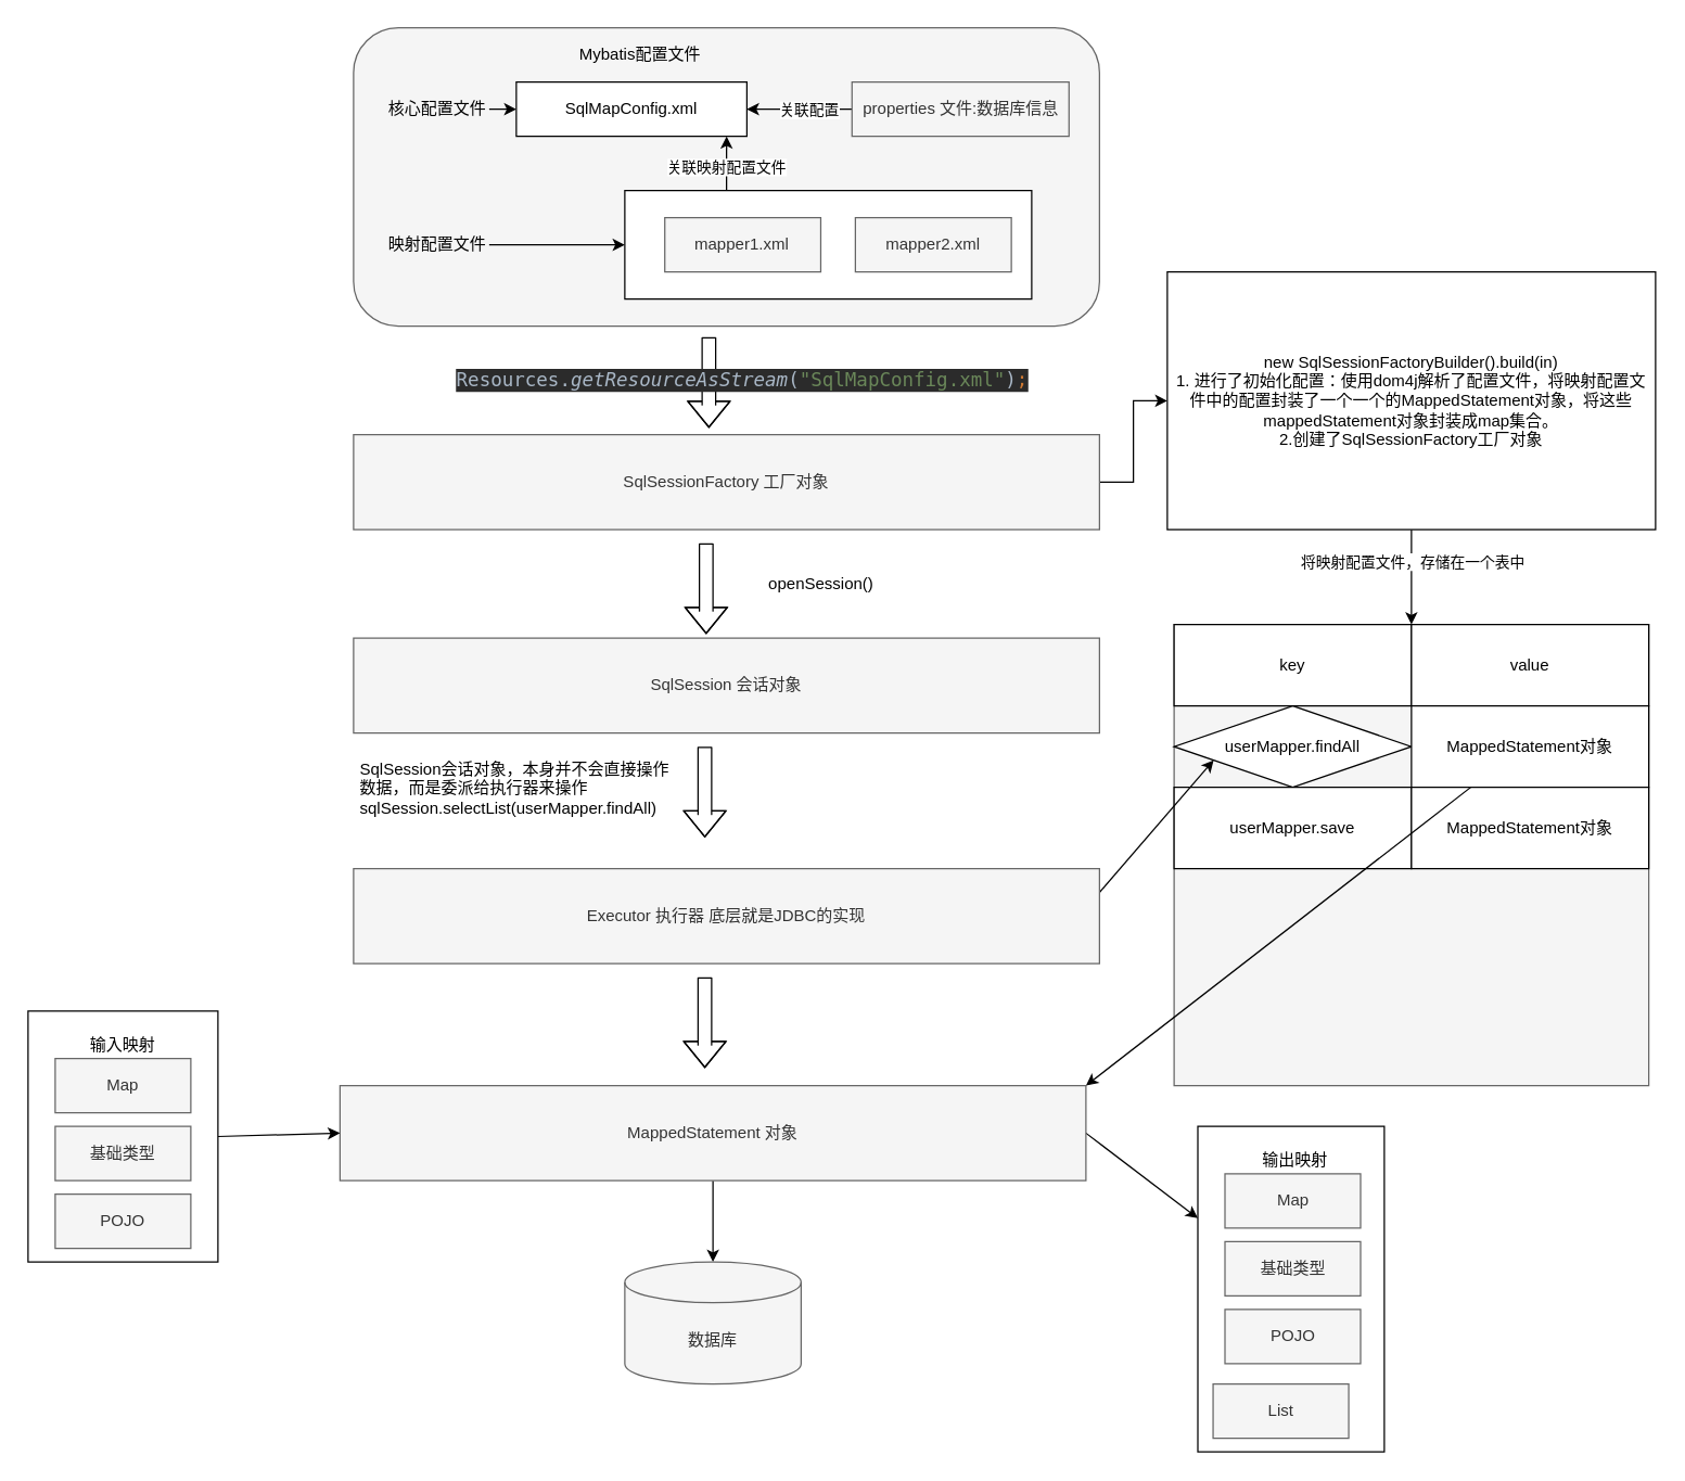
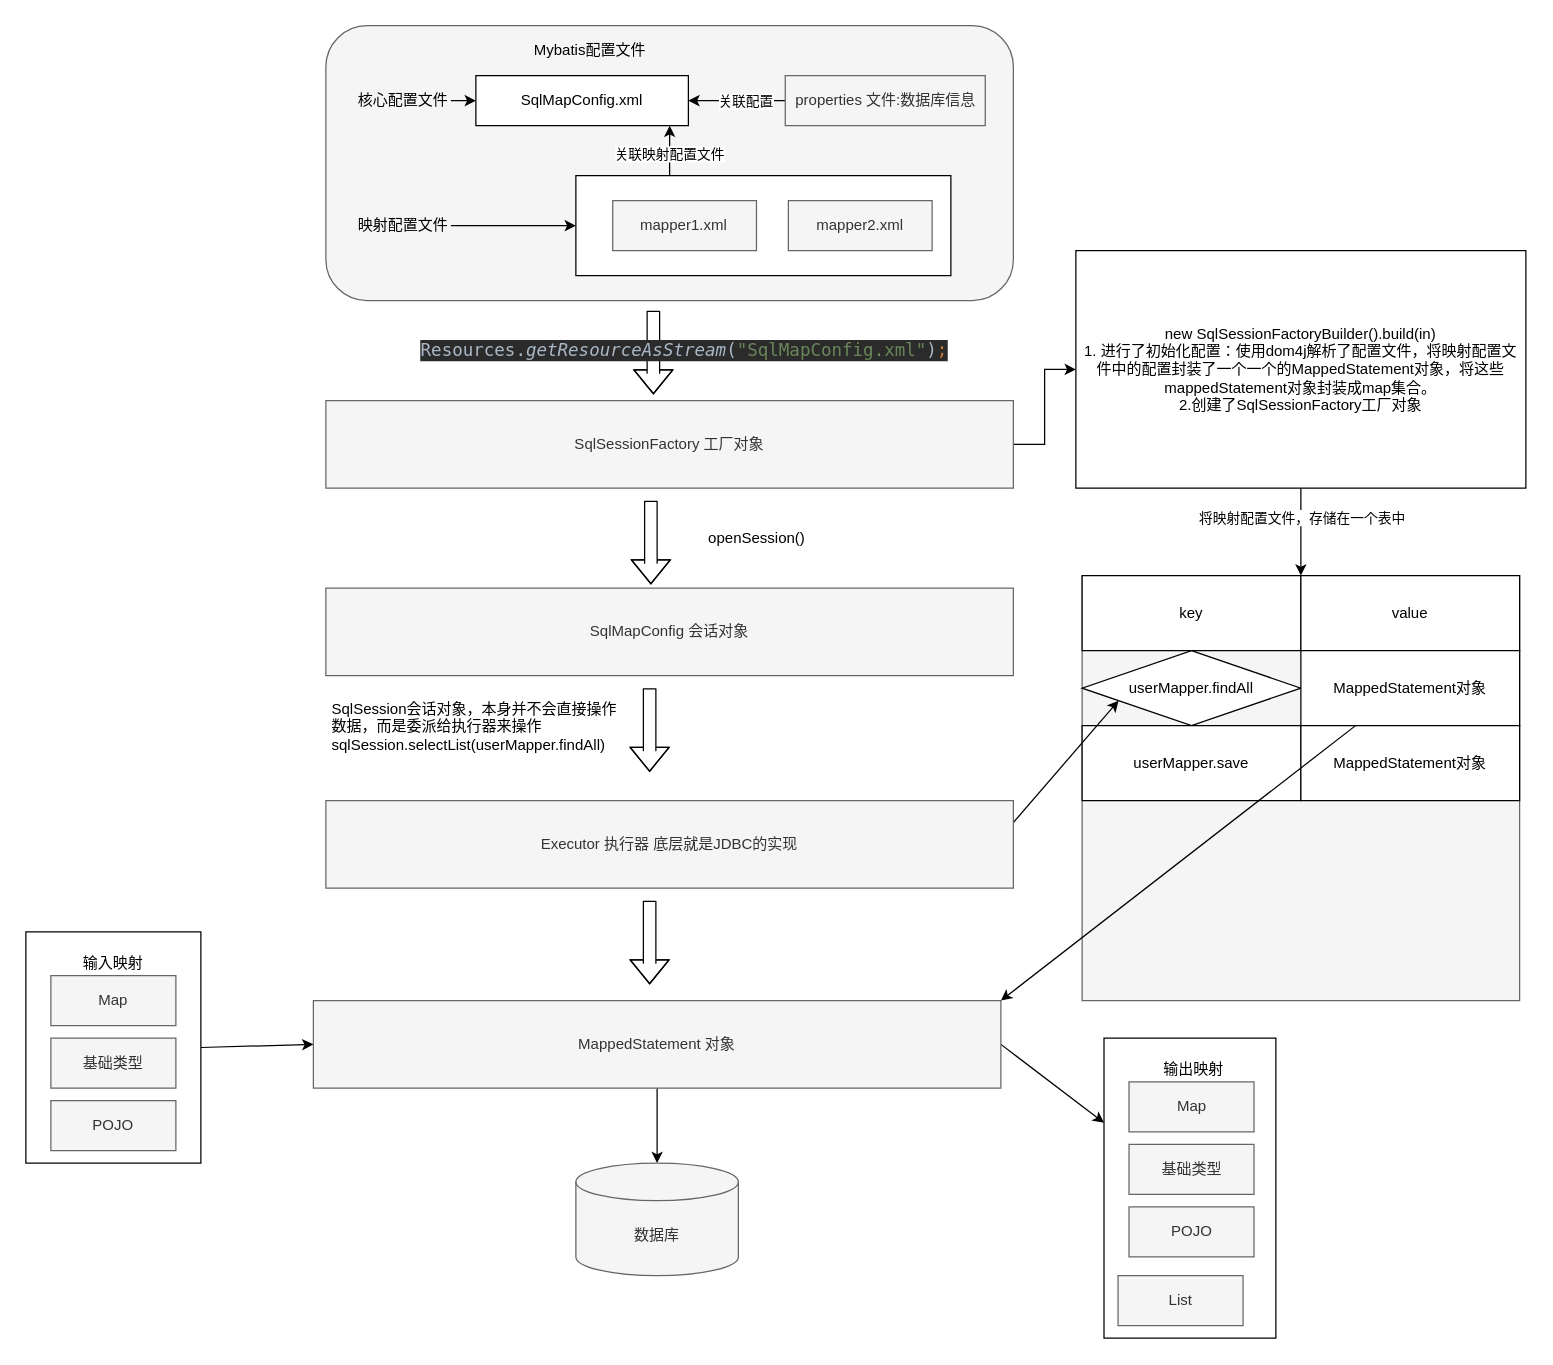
  <mxCell id="0" />
  <mxCell id="1" parent="0" />
  <mxCell id="2" value="" style="rounded=1;whiteSpace=wrap;html=1;fillColor=#f5f5f5;strokeColor=#666666;fontColor=#333333;" vertex="1" parent="1"><mxGeometry x="260" y="20" width="550" height="220" as="geometry" /></mxCell>
  <mxCell id="3" value="Mybatis配置文件" style="text;html=1;strokeColor=none;fillColor=none;align=center;verticalAlign=middle;whiteSpace=wrap;rounded=0;" vertex="1" parent="1"><mxGeometry x="424" y="30" width="95" height="20" as="geometry" /></mxCell>
  <mxCell id="4" value="SqlMapConfig.xml" style="rounded=0;whiteSpace=wrap;html=1;" vertex="1" parent="1"><mxGeometry x="380" y="60" width="170" height="40" as="geometry" /></mxCell>
  <mxCell id="5" style="edgeStyle=orthogonalEdgeStyle;rounded=0;orthogonalLoop=1;jettySize=auto;html=1;exitX=1;exitY=0.5;exitDx=0;exitDy=0;entryX=0;entryY=0.5;entryDx=0;entryDy=0;" edge="1" parent="1" source="6" target="4"><mxGeometry relative="1" as="geometry" /></mxCell>
  <mxCell id="6" value="核心配置文件" style="text;html=1;strokeColor=none;fillColor=none;align=center;verticalAlign=middle;whiteSpace=wrap;rounded=0;" vertex="1" parent="1"><mxGeometry x="284" y="70" width="76" height="20" as="geometry" /></mxCell>
  <mxCell id="7" style="edgeStyle=orthogonalEdgeStyle;rounded=0;orthogonalLoop=1;jettySize=auto;html=1;exitX=0.25;exitY=0;exitDx=0;exitDy=0;entryX=0.912;entryY=1;entryDx=0;entryDy=0;entryPerimeter=0;" edge="1" parent="1" source="9" target="4"><mxGeometry relative="1" as="geometry" /></mxCell>
  <mxCell id="8" value="关联映射配置文件" style="edgeLabel;html=1;align=center;verticalAlign=middle;resizable=0;points=[];" vertex="1" connectable="0" parent="7"><mxGeometry x="-0.15" y="1" relative="1" as="geometry"><mxPoint as="offset" /></mxGeometry></mxCell>
  <mxCell id="9" value="" style="rounded=0;whiteSpace=wrap;html=1;" vertex="1" parent="1"><mxGeometry x="460" y="140" width="300" height="80" as="geometry" /></mxCell>
  <mxCell id="10" value="mapper1.xml" style="rounded=0;whiteSpace=wrap;html=1;fillColor=#f5f5f5;strokeColor=#666666;fontColor=#333333;" vertex="1" parent="1"><mxGeometry x="489.48" y="160" width="115" height="40" as="geometry" /></mxCell>
  <mxCell id="11" value="mapper2.xml" style="rounded=0;whiteSpace=wrap;html=1;fillColor=#f5f5f5;strokeColor=#666666;fontColor=#333333;" vertex="1" parent="1"><mxGeometry x="630" y="160" width="115" height="40" as="geometry" /></mxCell>
  <mxCell id="12" style="edgeStyle=orthogonalEdgeStyle;rounded=0;orthogonalLoop=1;jettySize=auto;html=1;exitX=1;exitY=0.5;exitDx=0;exitDy=0;entryX=0;entryY=0.5;entryDx=0;entryDy=0;" edge="1" parent="1" source="13" target="9"><mxGeometry relative="1" as="geometry"><mxPoint x="380" y="150" as="targetPoint" /></mxGeometry></mxCell>
  <mxCell id="13" value="映射配置文件" style="text;html=1;strokeColor=none;fillColor=none;align=center;verticalAlign=middle;whiteSpace=wrap;rounded=0;" vertex="1" parent="1"><mxGeometry x="284" y="170" width="76" height="20" as="geometry" /></mxCell>
  <mxCell id="14" style="edgeStyle=orthogonalEdgeStyle;rounded=0;orthogonalLoop=1;jettySize=auto;html=1;exitX=0;exitY=0.5;exitDx=0;exitDy=0;entryX=1;entryY=0.5;entryDx=0;entryDy=0;" edge="1" parent="1" source="16" target="4"><mxGeometry relative="1" as="geometry" /></mxCell>
  <mxCell id="15" value="关联配置" style="edgeLabel;html=1;align=center;verticalAlign=middle;resizable=0;points=[];" vertex="1" connectable="0" parent="14"><mxGeometry x="-0.148" relative="1" as="geometry"><mxPoint x="1" as="offset" /></mxGeometry></mxCell>
  <mxCell id="16" value="properties 文件:数据库信息" style="rounded=0;whiteSpace=wrap;html=1;fillColor=#f5f5f5;strokeColor=#666666;fontColor=#333333;" vertex="1" parent="1"><mxGeometry x="627.5" y="60" width="160" height="40" as="geometry" /></mxCell>
  <mxCell id="17" style="edgeStyle=orthogonalEdgeStyle;rounded=0;orthogonalLoop=1;jettySize=auto;html=1;exitX=1;exitY=0.5;exitDx=0;exitDy=0;" edge="1" parent="1" source="18" target="23"><mxGeometry relative="1" as="geometry" /></mxCell>
  <mxCell id="18" value="SqlSessionFactory 工厂对象" style="rounded=0;whiteSpace=wrap;html=1;fillColor=#f5f5f5;strokeColor=#666666;fontColor=#333333;" vertex="1" parent="1"><mxGeometry x="260" y="320" width="550" height="70" as="geometry" /></mxCell>
  <mxCell id="19" value="" style="shape=flexArrow;endArrow=classic;html=1;entryX=0.42;entryY=-0.043;entryDx=0;entryDy=0;entryPerimeter=0;" edge="1" parent="1"><mxGeometry width="50" height="50" relative="1" as="geometry"><mxPoint x="522" y="248" as="sourcePoint" /><mxPoint x="522" y="314.99" as="targetPoint" /><Array as="points"><mxPoint x="522" y="288" /><mxPoint x="522" y="298" /></Array></mxGeometry></mxCell>
  <mxCell id="20" value="&lt;pre style=&quot;background-color: #2b2b2b ; color: #a9b7c6 ; font-family: &amp;#34;jetbrains mono&amp;#34; , monospace ; font-size: 10.5pt&quot;&gt;Resources.&lt;span style=&quot;font-style: italic&quot;&gt;getResourceAsStream&lt;/span&gt;(&lt;span style=&quot;color: #6a8759&quot;&gt;&quot;SqlMapConfig.xml&quot;&lt;/span&gt;)&lt;span style=&quot;color: #cc7832&quot;&gt;;&lt;/span&gt;&lt;/pre&gt;" style="text;html=1;strokeColor=none;fillColor=none;align=center;verticalAlign=middle;whiteSpace=wrap;rounded=0;" vertex="1" parent="1"><mxGeometry x="326.98" y="270" width="440" height="20" as="geometry" /></mxCell>
  <mxCell id="21" style="edgeStyle=orthogonalEdgeStyle;rounded=0;orthogonalLoop=1;jettySize=auto;html=1;exitX=0.5;exitY=1;exitDx=0;exitDy=0;entryX=0.5;entryY=0;entryDx=0;entryDy=0;" edge="1" parent="1" source="23" target="27"><mxGeometry relative="1" as="geometry" /></mxCell>
  <mxCell id="22" value="将映射配置文件，存储在一个表中" style="edgeLabel;html=1;align=center;verticalAlign=middle;resizable=0;points=[];" vertex="1" connectable="0" parent="21"><mxGeometry x="-0.343" relative="1" as="geometry"><mxPoint as="offset" /></mxGeometry></mxCell>
  <mxCell id="23" value="new SqlSessionFactoryBuilder().build(in)&lt;br&gt;1. 进行了初始化配置：使用dom4j解析了配置文件，将映射配置文件中的配置封装了一个一个的MappedStatement对象，将这些mappedStatement对象封装成map集合。&lt;br&gt;2.创建了SqlSessionFactory工厂对象" style="rounded=0;whiteSpace=wrap;html=1;" vertex="1" parent="1"><mxGeometry x="860" y="200" width="360" height="190" as="geometry" /></mxCell>
- <mxCell id="24" value="SqlSession 会话对象" style="rounded=0;whiteSpace=wrap;html=1;fillColor=#f5f5f5;strokeColor=#666666;fontColor=#333333;" vertex="1" parent="1"><mxGeometry x="260" y="470" width="550" height="70" as="geometry" /></mxCell>
+ <mxCell id="24" value="SqlMapConfig 会话对象" style="rounded=0;whiteSpace=wrap;html=1;fillColor=#f5f5f5;strokeColor=#666666;fontColor=#333333;" vertex="1" parent="1"><mxGeometry x="260" y="470" width="550" height="70" as="geometry" /></mxCell>
  <mxCell id="25" value="" style="shape=flexArrow;endArrow=classic;html=1;entryX=0.42;entryY=-0.043;entryDx=0;entryDy=0;entryPerimeter=0;" edge="1" parent="1"><mxGeometry width="50" height="50" relative="1" as="geometry"><mxPoint x="520" y="400" as="sourcePoint" /><mxPoint x="520" y="466.99" as="targetPoint" /><Array as="points"><mxPoint x="520" y="440" /><mxPoint x="520" y="450" /></Array></mxGeometry></mxCell>
  <mxCell id="26" value="openSession()" style="text;html=1;strokeColor=none;fillColor=none;align=center;verticalAlign=middle;whiteSpace=wrap;rounded=0;" vertex="1" parent="1"><mxGeometry x="550" y="420" width="110" height="20" as="geometry" /></mxCell>
  <mxCell id="27" value="" style="rounded=0;whiteSpace=wrap;html=1;fillColor=#f5f5f5;strokeColor=#666666;fontColor=#333333;" vertex="1" parent="1"><mxGeometry x="865" y="460" width="350" height="340" as="geometry" /></mxCell>
  <mxCell id="28" value="key" style="rounded=0;whiteSpace=wrap;html=1;" vertex="1" parent="1"><mxGeometry x="865" y="460" width="175" height="60" as="geometry" /></mxCell>
  <mxCell id="29" value="value" style="rounded=0;whiteSpace=wrap;html=1;" vertex="1" parent="1"><mxGeometry x="1040" y="460" width="175" height="60" as="geometry" /></mxCell>
  <mxCell id="30" value="userMapper.findAll" style="rhombus;whiteSpace=wrap;html=1;" vertex="1" parent="1"><mxGeometry x="865" y="520" width="175" height="60" as="geometry" /></mxCell>
  <mxCell id="31" value="MappedStatement对象" style="rounded=0;whiteSpace=wrap;html=1;" vertex="1" parent="1"><mxGeometry x="1040" y="520" width="175" height="60" as="geometry" /></mxCell>
  <mxCell id="32" value="userMapper.save" style="rounded=0;whiteSpace=wrap;html=1;" vertex="1" parent="1"><mxGeometry x="865" y="580" width="175" height="60" as="geometry" /></mxCell>
  <mxCell id="33" value="MappedStatement对象" style="rounded=0;whiteSpace=wrap;html=1;" vertex="1" parent="1"><mxGeometry x="1040" y="580" width="175" height="60" as="geometry" /></mxCell>
  <mxCell id="34" value="&lt;h1&gt;&lt;br&gt;&lt;/h1&gt;&lt;div&gt;SqlSession会话对象，本身并不会直接操作数据，而是委派给执行器来操作 sqlSession.selectList(userMapper.findAll)&lt;/div&gt;" style="text;html=1;strokeColor=none;fillColor=none;spacing=5;spacingTop=-20;whiteSpace=wrap;overflow=hidden;rounded=0;" vertex="1" parent="1"><mxGeometry x="260" y="509" width="240" height="125" as="geometry" /></mxCell>
  <mxCell id="35" value="" style="shape=flexArrow;endArrow=classic;html=1;entryX=0.42;entryY=-0.043;entryDx=0;entryDy=0;entryPerimeter=0;" edge="1" parent="1"><mxGeometry width="50" height="50" relative="1" as="geometry"><mxPoint x="519" y="550" as="sourcePoint" /><mxPoint x="519" y="616.99" as="targetPoint" /><Array as="points"><mxPoint x="519" y="590" /><mxPoint x="519" y="600" /></Array></mxGeometry></mxCell>
  <mxCell id="36" style="rounded=0;orthogonalLoop=1;jettySize=auto;html=1;exitX=1;exitY=0.25;exitDx=0;exitDy=0;entryX=0;entryY=0.75;entryDx=0;entryDy=0;" edge="1" parent="1" source="37" target="30"><mxGeometry relative="1" as="geometry" /></mxCell>
  <mxCell id="37" value="Executor 执行器 底层就是JDBC的实现" style="rounded=0;whiteSpace=wrap;html=1;fillColor=#f5f5f5;strokeColor=#666666;fontColor=#333333;" vertex="1" parent="1"><mxGeometry x="260" y="640" width="550" height="70" as="geometry" /></mxCell>
  <mxCell id="38" style="edgeStyle=none;rounded=0;orthogonalLoop=1;jettySize=auto;html=1;exitX=0.5;exitY=1;exitDx=0;exitDy=0;entryX=0.5;entryY=0;entryDx=0;entryDy=0;entryPerimeter=0;" edge="1" parent="1" source="40" target="43"><mxGeometry relative="1" as="geometry" /></mxCell>
  <mxCell id="39" style="edgeStyle=none;rounded=0;orthogonalLoop=1;jettySize=auto;html=1;exitX=1;exitY=0.5;exitDx=0;exitDy=0;" edge="1" parent="1" source="40" target="50"><mxGeometry relative="1" as="geometry" /></mxCell>
  <mxCell id="40" value="MappedStatement 对象" style="rounded=0;whiteSpace=wrap;html=1;fillColor=#f5f5f5;strokeColor=#666666;fontColor=#333333;" vertex="1" parent="1"><mxGeometry x="250" y="800" width="550" height="70" as="geometry" /></mxCell>
  <mxCell id="41" value="" style="shape=flexArrow;endArrow=classic;html=1;entryX=0.42;entryY=-0.043;entryDx=0;entryDy=0;entryPerimeter=0;" edge="1" parent="1"><mxGeometry width="50" height="50" relative="1" as="geometry"><mxPoint x="519" y="720" as="sourcePoint" /><mxPoint x="519" y="786.99" as="targetPoint" /><Array as="points"><mxPoint x="519" y="760" /><mxPoint x="519" y="770" /></Array></mxGeometry></mxCell>
  <mxCell id="42" style="edgeStyle=none;rounded=0;orthogonalLoop=1;jettySize=auto;html=1;exitX=0.25;exitY=1;exitDx=0;exitDy=0;entryX=1;entryY=0;entryDx=0;entryDy=0;" edge="1" parent="1" source="31" target="40"><mxGeometry relative="1" as="geometry" /></mxCell>
  <mxCell id="43" value="数据库" style="shape=cylinder3;whiteSpace=wrap;html=1;boundedLbl=1;backgroundOutline=1;size=15;fillColor=#f5f5f5;strokeColor=#666666;fontColor=#333333;" vertex="1" parent="1"><mxGeometry x="460" y="930" width="130" height="90" as="geometry" /></mxCell>
  <mxCell id="44" style="edgeStyle=none;rounded=0;orthogonalLoop=1;jettySize=auto;html=1;exitX=1;exitY=0.5;exitDx=0;exitDy=0;entryX=0;entryY=0.5;entryDx=0;entryDy=0;" edge="1" parent="1" source="45" target="40"><mxGeometry relative="1" as="geometry" /></mxCell>
  <mxCell id="45" value="" style="rounded=0;whiteSpace=wrap;html=1;" vertex="1" parent="1"><mxGeometry x="20" y="745" width="140" height="185" as="geometry" /></mxCell>
  <mxCell id="46" value="输入映射" style="text;html=1;strokeColor=none;fillColor=none;align=center;verticalAlign=middle;whiteSpace=wrap;rounded=0;" vertex="1" parent="1"><mxGeometry x="65" y="760" width="50" height="20" as="geometry" /></mxCell>
  <mxCell id="47" value="Map" style="rounded=0;whiteSpace=wrap;html=1;fillColor=#f5f5f5;strokeColor=#666666;fontColor=#333333;" vertex="1" parent="1"><mxGeometry x="40" y="780" width="100" height="40" as="geometry" /></mxCell>
  <mxCell id="48" value="基础类型" style="rounded=0;whiteSpace=wrap;html=1;fillColor=#f5f5f5;strokeColor=#666666;fontColor=#333333;" vertex="1" parent="1"><mxGeometry x="40" y="830" width="100" height="40" as="geometry" /></mxCell>
  <mxCell id="49" value="POJO" style="rounded=0;whiteSpace=wrap;html=1;fillColor=#f5f5f5;strokeColor=#666666;fontColor=#333333;" vertex="1" parent="1"><mxGeometry x="40" y="880" width="100" height="40" as="geometry" /></mxCell>
  <mxCell id="50" value="" style="rounded=0;whiteSpace=wrap;html=1;" vertex="1" parent="1"><mxGeometry x="882.5" y="830" width="137.5" height="240" as="geometry" /></mxCell>
  <mxCell id="51" value="输出映射" style="text;html=1;strokeColor=none;fillColor=none;align=center;verticalAlign=middle;whiteSpace=wrap;rounded=0;" vertex="1" parent="1"><mxGeometry x="927.5" y="845" width="52.5" height="20" as="geometry" /></mxCell>
  <mxCell id="52" value="Map" style="rounded=0;whiteSpace=wrap;html=1;fillColor=#f5f5f5;strokeColor=#666666;fontColor=#333333;" vertex="1" parent="1"><mxGeometry x="902.5" y="865" width="100" height="40" as="geometry" /></mxCell>
  <mxCell id="53" value="基础类型" style="rounded=0;whiteSpace=wrap;html=1;fillColor=#f5f5f5;strokeColor=#666666;fontColor=#333333;" vertex="1" parent="1"><mxGeometry x="902.5" y="915" width="100" height="40" as="geometry" /></mxCell>
  <mxCell id="54" value="POJO" style="rounded=0;whiteSpace=wrap;html=1;fillColor=#f5f5f5;strokeColor=#666666;fontColor=#333333;" vertex="1" parent="1"><mxGeometry x="902.5" y="965" width="100" height="40" as="geometry" /></mxCell>
  <mxCell id="55" value="List" style="rounded=0;whiteSpace=wrap;html=1;fillColor=#f5f5f5;strokeColor=#666666;fontColor=#333333;" vertex="1" parent="1"><mxGeometry x="893.75" y="1020" width="100" height="40" as="geometry" /></mxCell>
